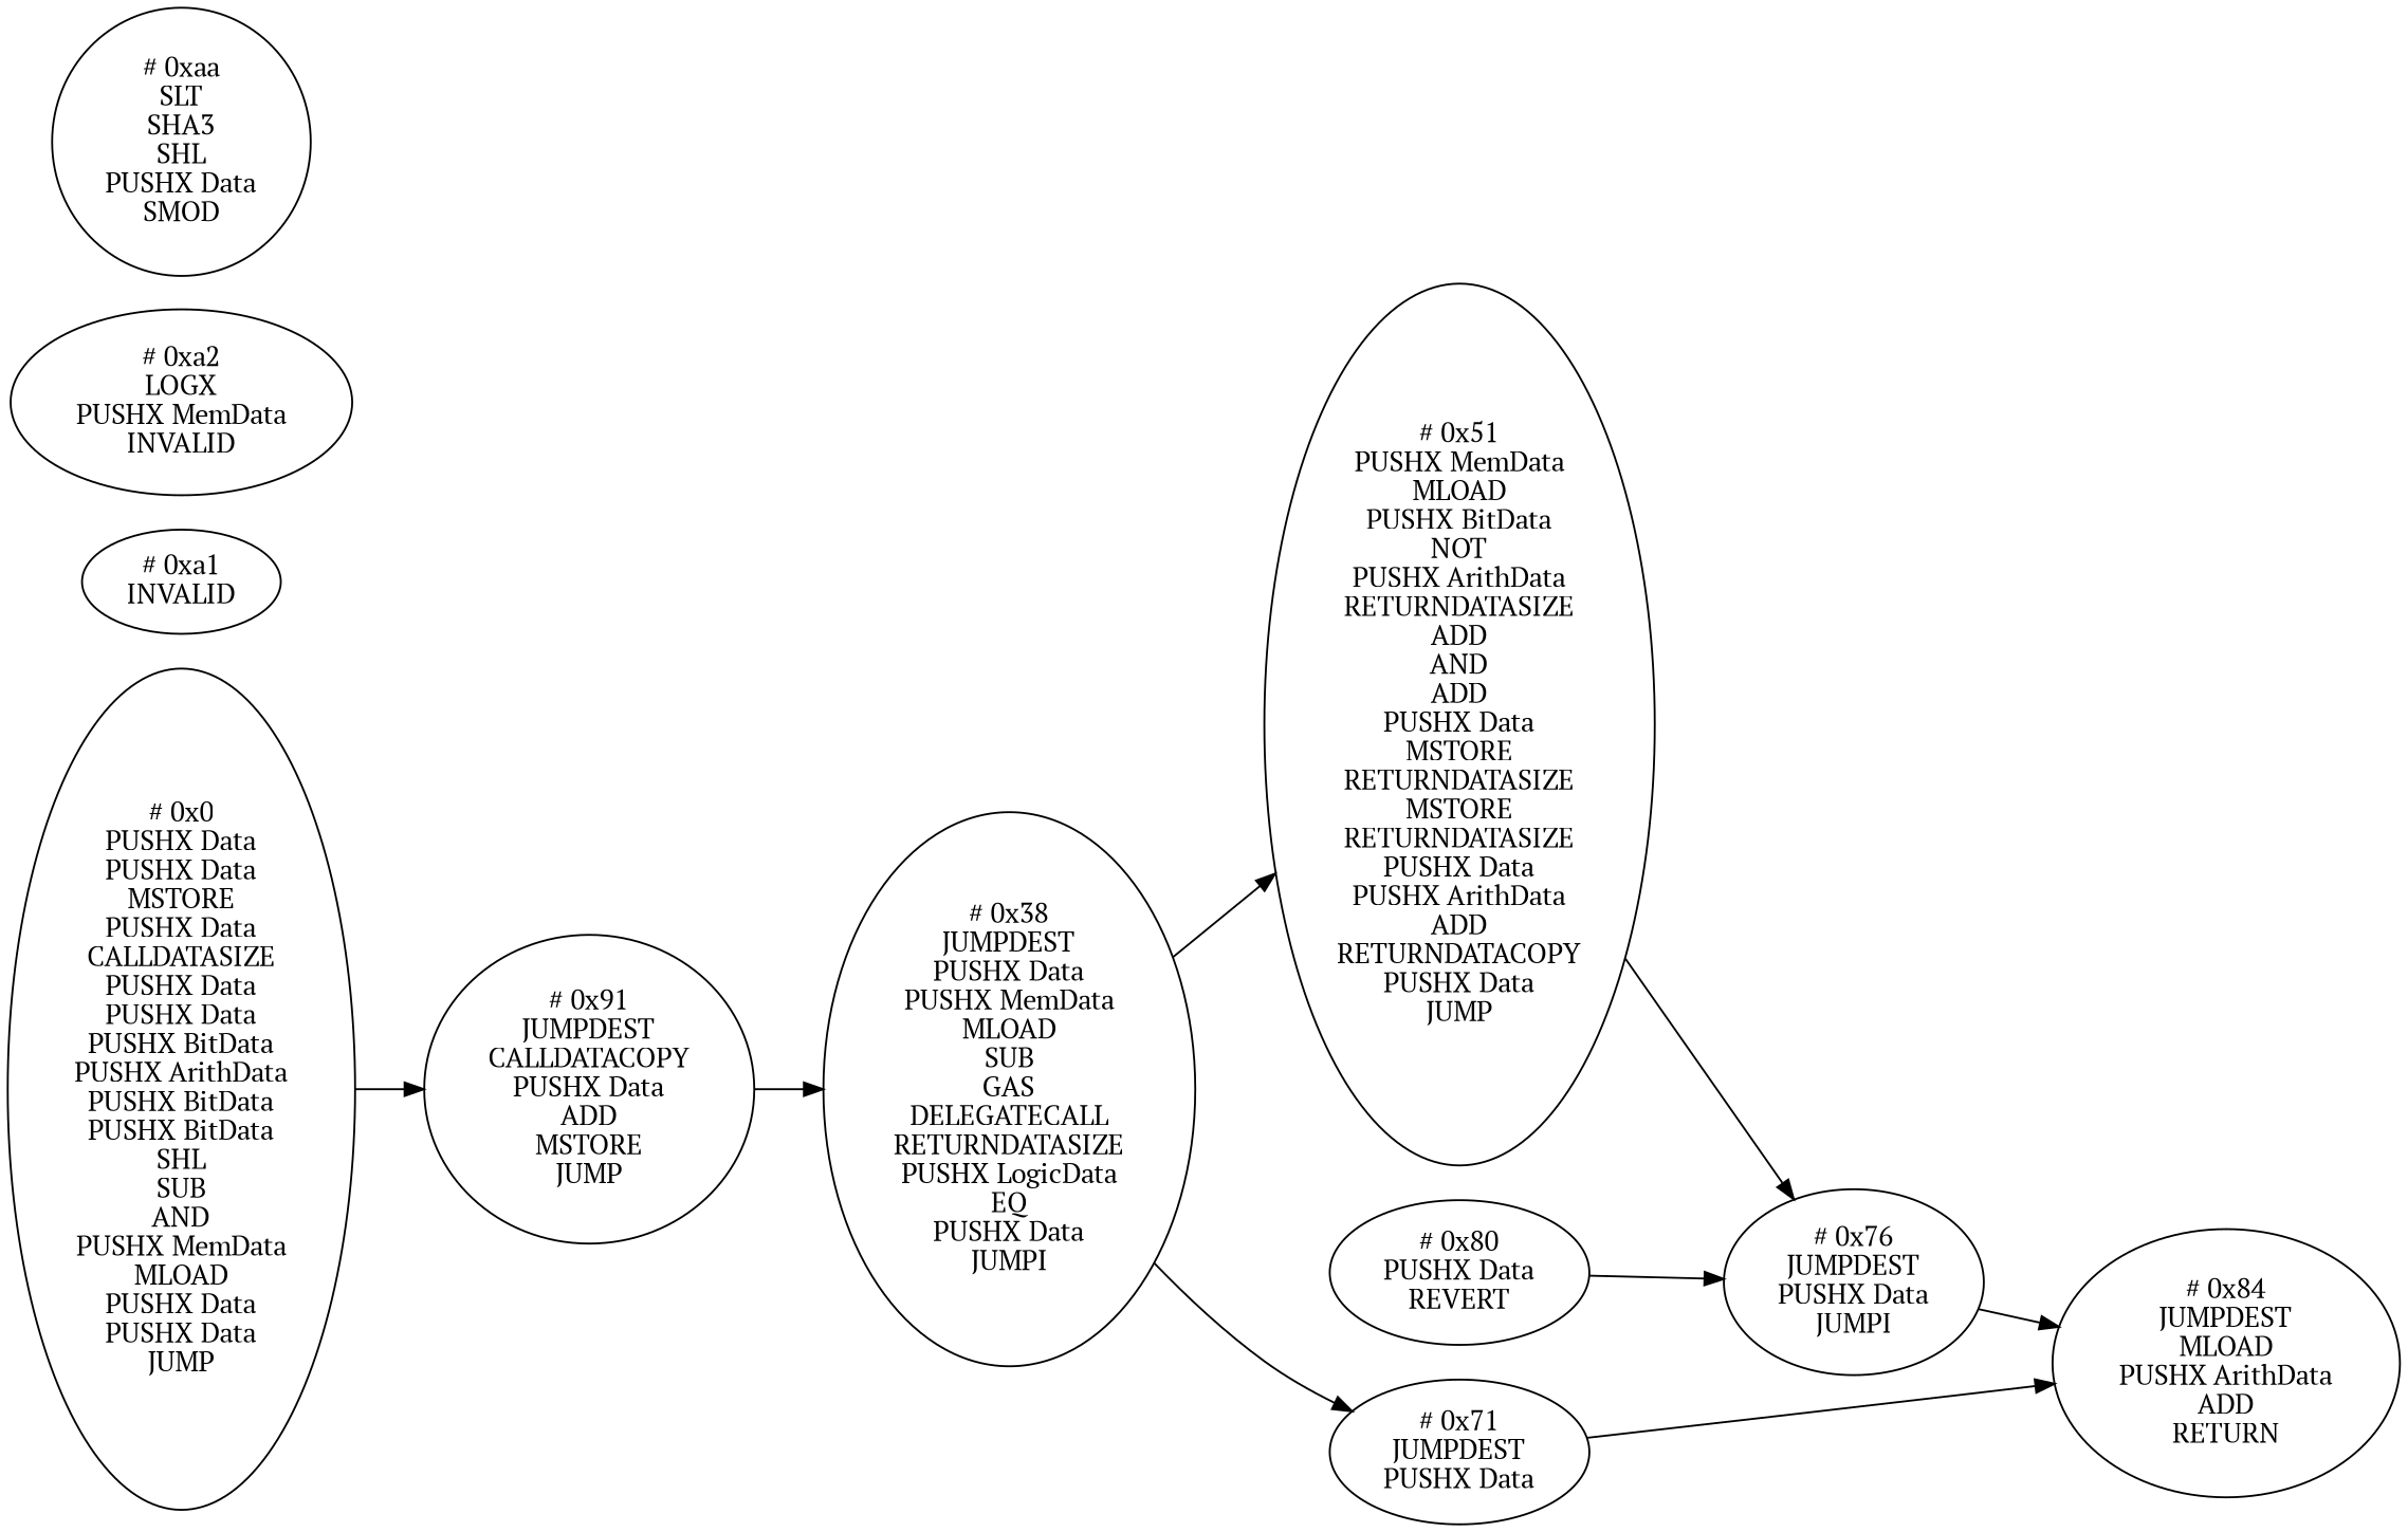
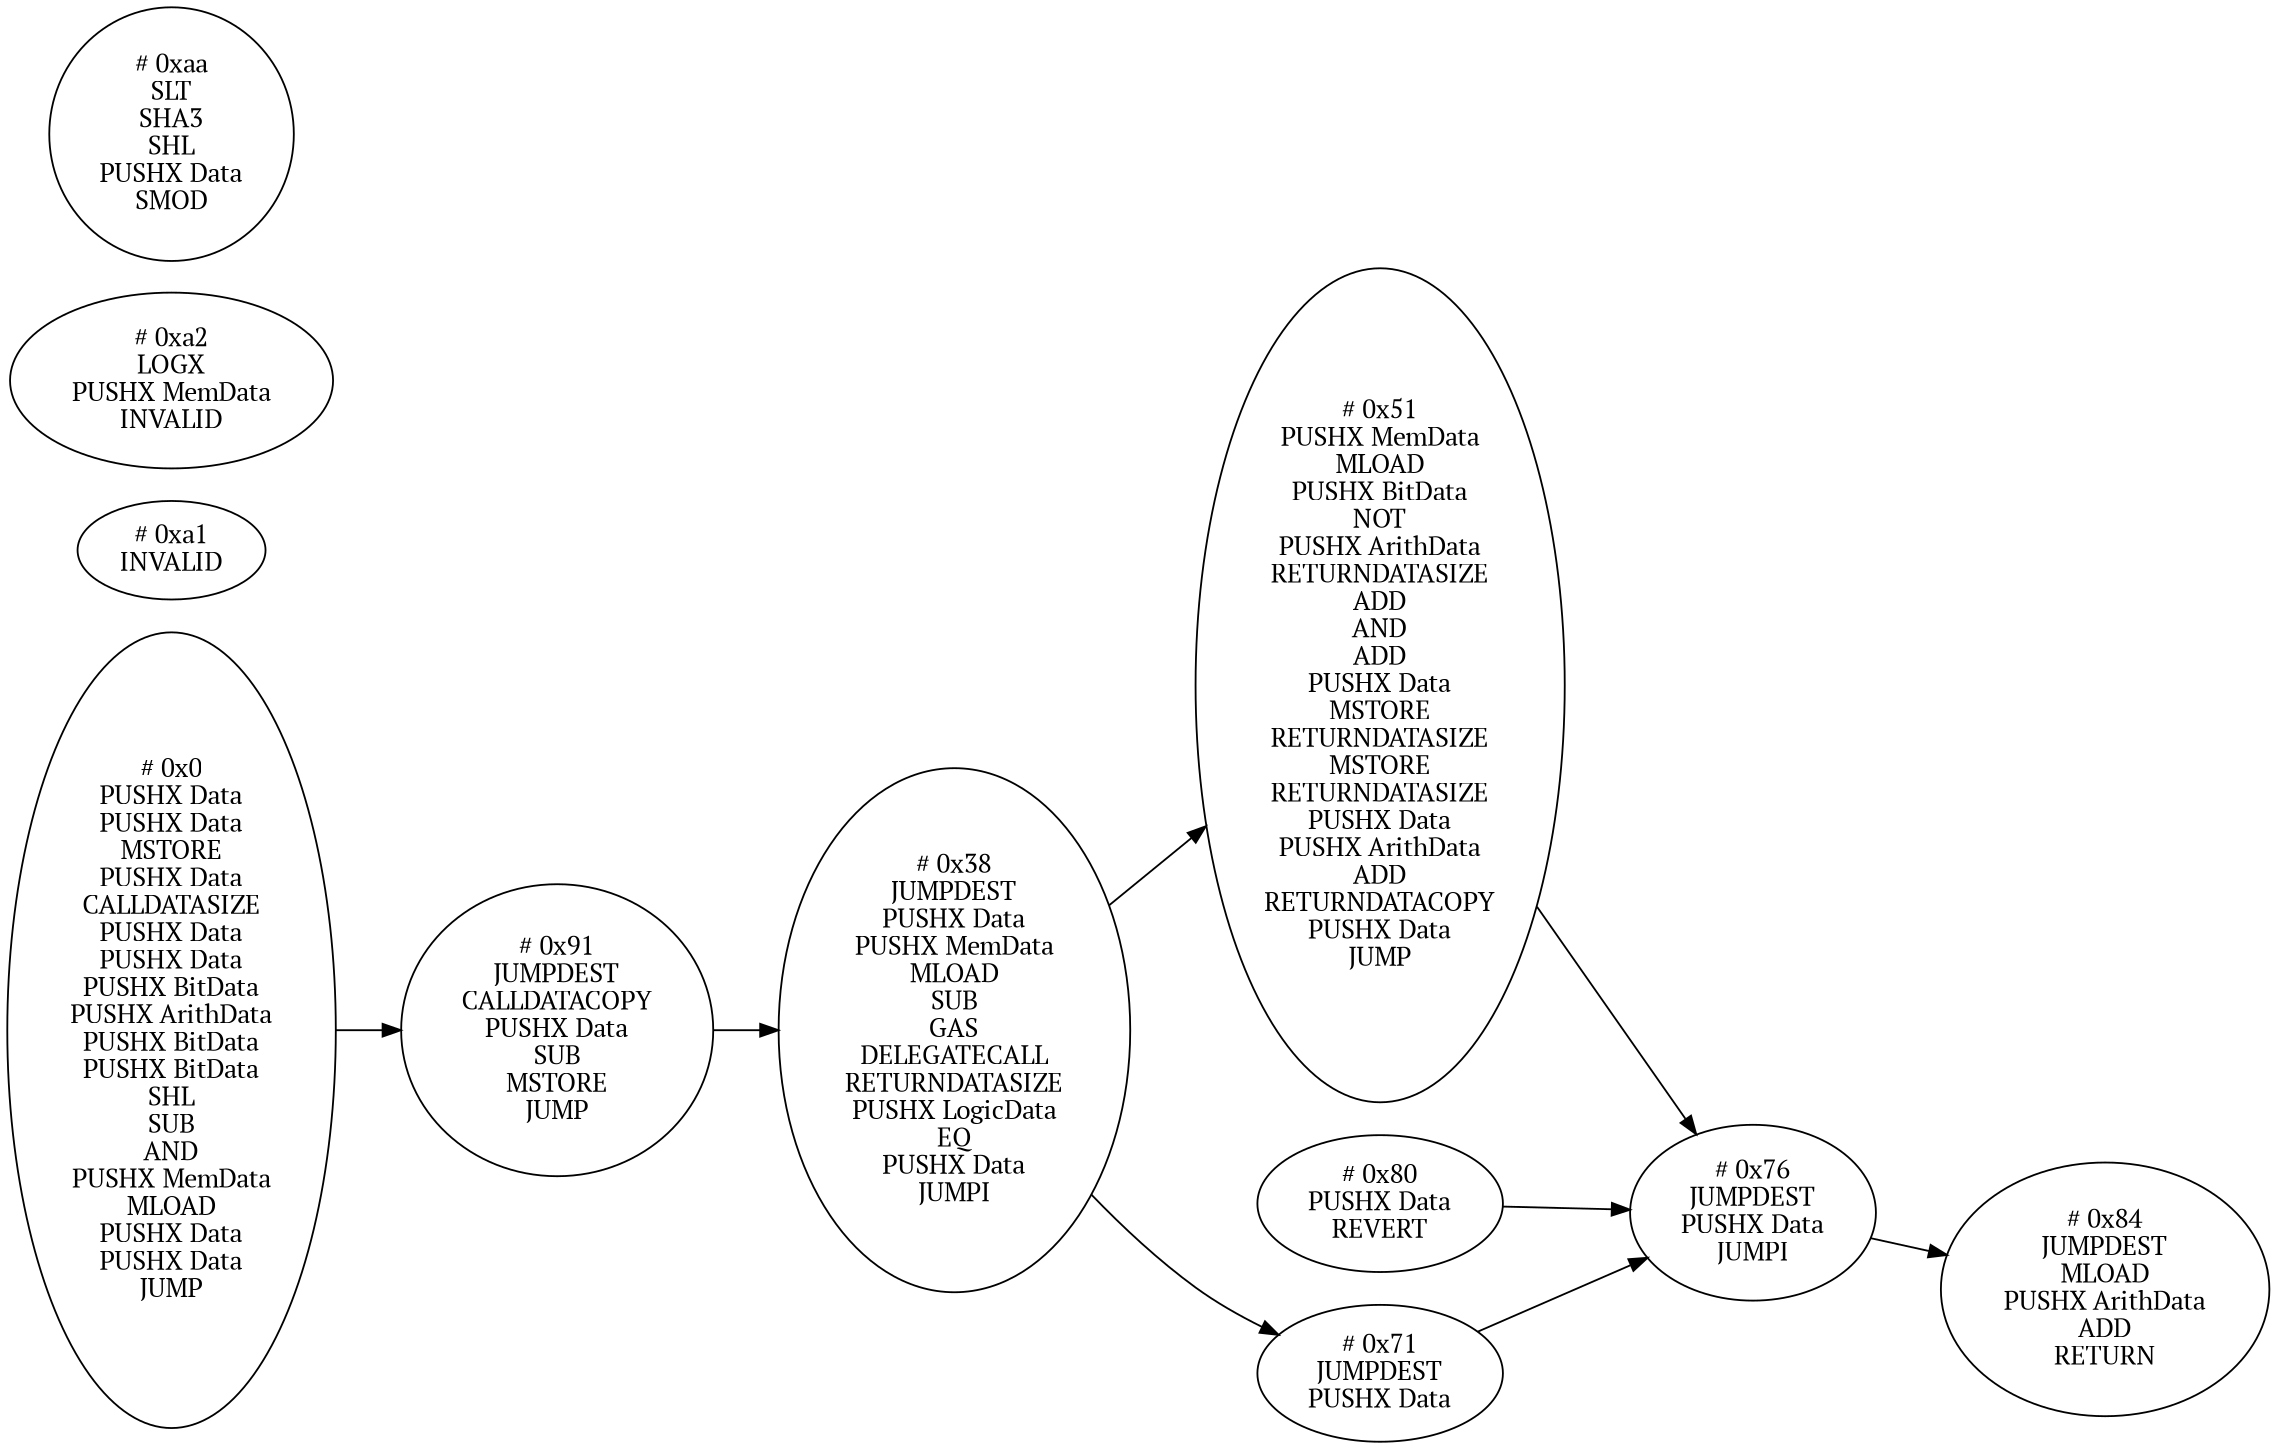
  digraph {
    compound=true
    fontname="PT Serif"
    rankdir=LR
    node [fontname="PT Serif"]
    edge [fontname="PT Serif"]
    n1 [label="# 0x0\nPUSHX Data\nPUSHX Data\nMSTORE\nPUSHX Data\nCALLDATASIZE\nPUSHX Data\nPUSHX Data\nPUSHX BitData\nPUSHX ArithData\nPUSHX BitData\nPUSHX BitData\nSHL\nSUB\nAND\nPUSHX MemData\nMLOAD\nPUSHX Data\nPUSHX Data\nJUMP\n"]
-   n2 [label="# 0x91\nJUMPDEST\nCALLDATACOPY\nPUSHX Data\nADD\nMSTORE\nJUMP\n"]
+   n2 [label="# 0x91\nJUMPDEST\nCALLDATACOPY\nPUSHX Data\nSUB\nMSTORE\nJUMP\n"]
    n3 [label="# 0x38\nJUMPDEST\nPUSHX Data\nPUSHX MemData\nMLOAD\nSUB\nGAS\nDELEGATECALL\nRETURNDATASIZE\nPUSHX LogicData\nEQ\nPUSHX Data\nJUMPI\n"]
    n4 [label="# 0x51\nPUSHX MemData\nMLOAD\nPUSHX BitData\nNOT\nPUSHX ArithData\nRETURNDATASIZE\nADD\nAND\nADD\nPUSHX Data\nMSTORE\nRETURNDATASIZE\nMSTORE\nRETURNDATASIZE\nPUSHX Data\nPUSHX ArithData\nADD\nRETURNDATACOPY\nPUSHX Data\nJUMP\n"]
    n5 [label="# 0x71\nJUMPDEST\nPUSHX Data\n"]
    n6 [label="# 0x76\nJUMPDEST\nPUSHX Data\nJUMPI\n"]
    n7 [label="# 0x84\nJUMPDEST\nMLOAD\nPUSHX ArithData\nADD\nRETURN\n"]
    n8 [label="# 0x80\nPUSHX Data\nREVERT\n"]
    n9 [label="# 0xa1\nINVALID\n"]
    n10 [label="# 0xa2\nLOGX\nPUSHX MemData\nINVALID\n"]
    n11 [label="# 0xaa\nSLT\nSHA3\nSHL\nPUSHX Data\nSMOD\n"]
    n1 -> n2
    n2 -> n3
    n3 -> n4
    n3 -> n5
    n4 -> n6
-   n5 -> n7
+   n5 -> n6
    n6 -> n7
    n8 -> n6
  }
